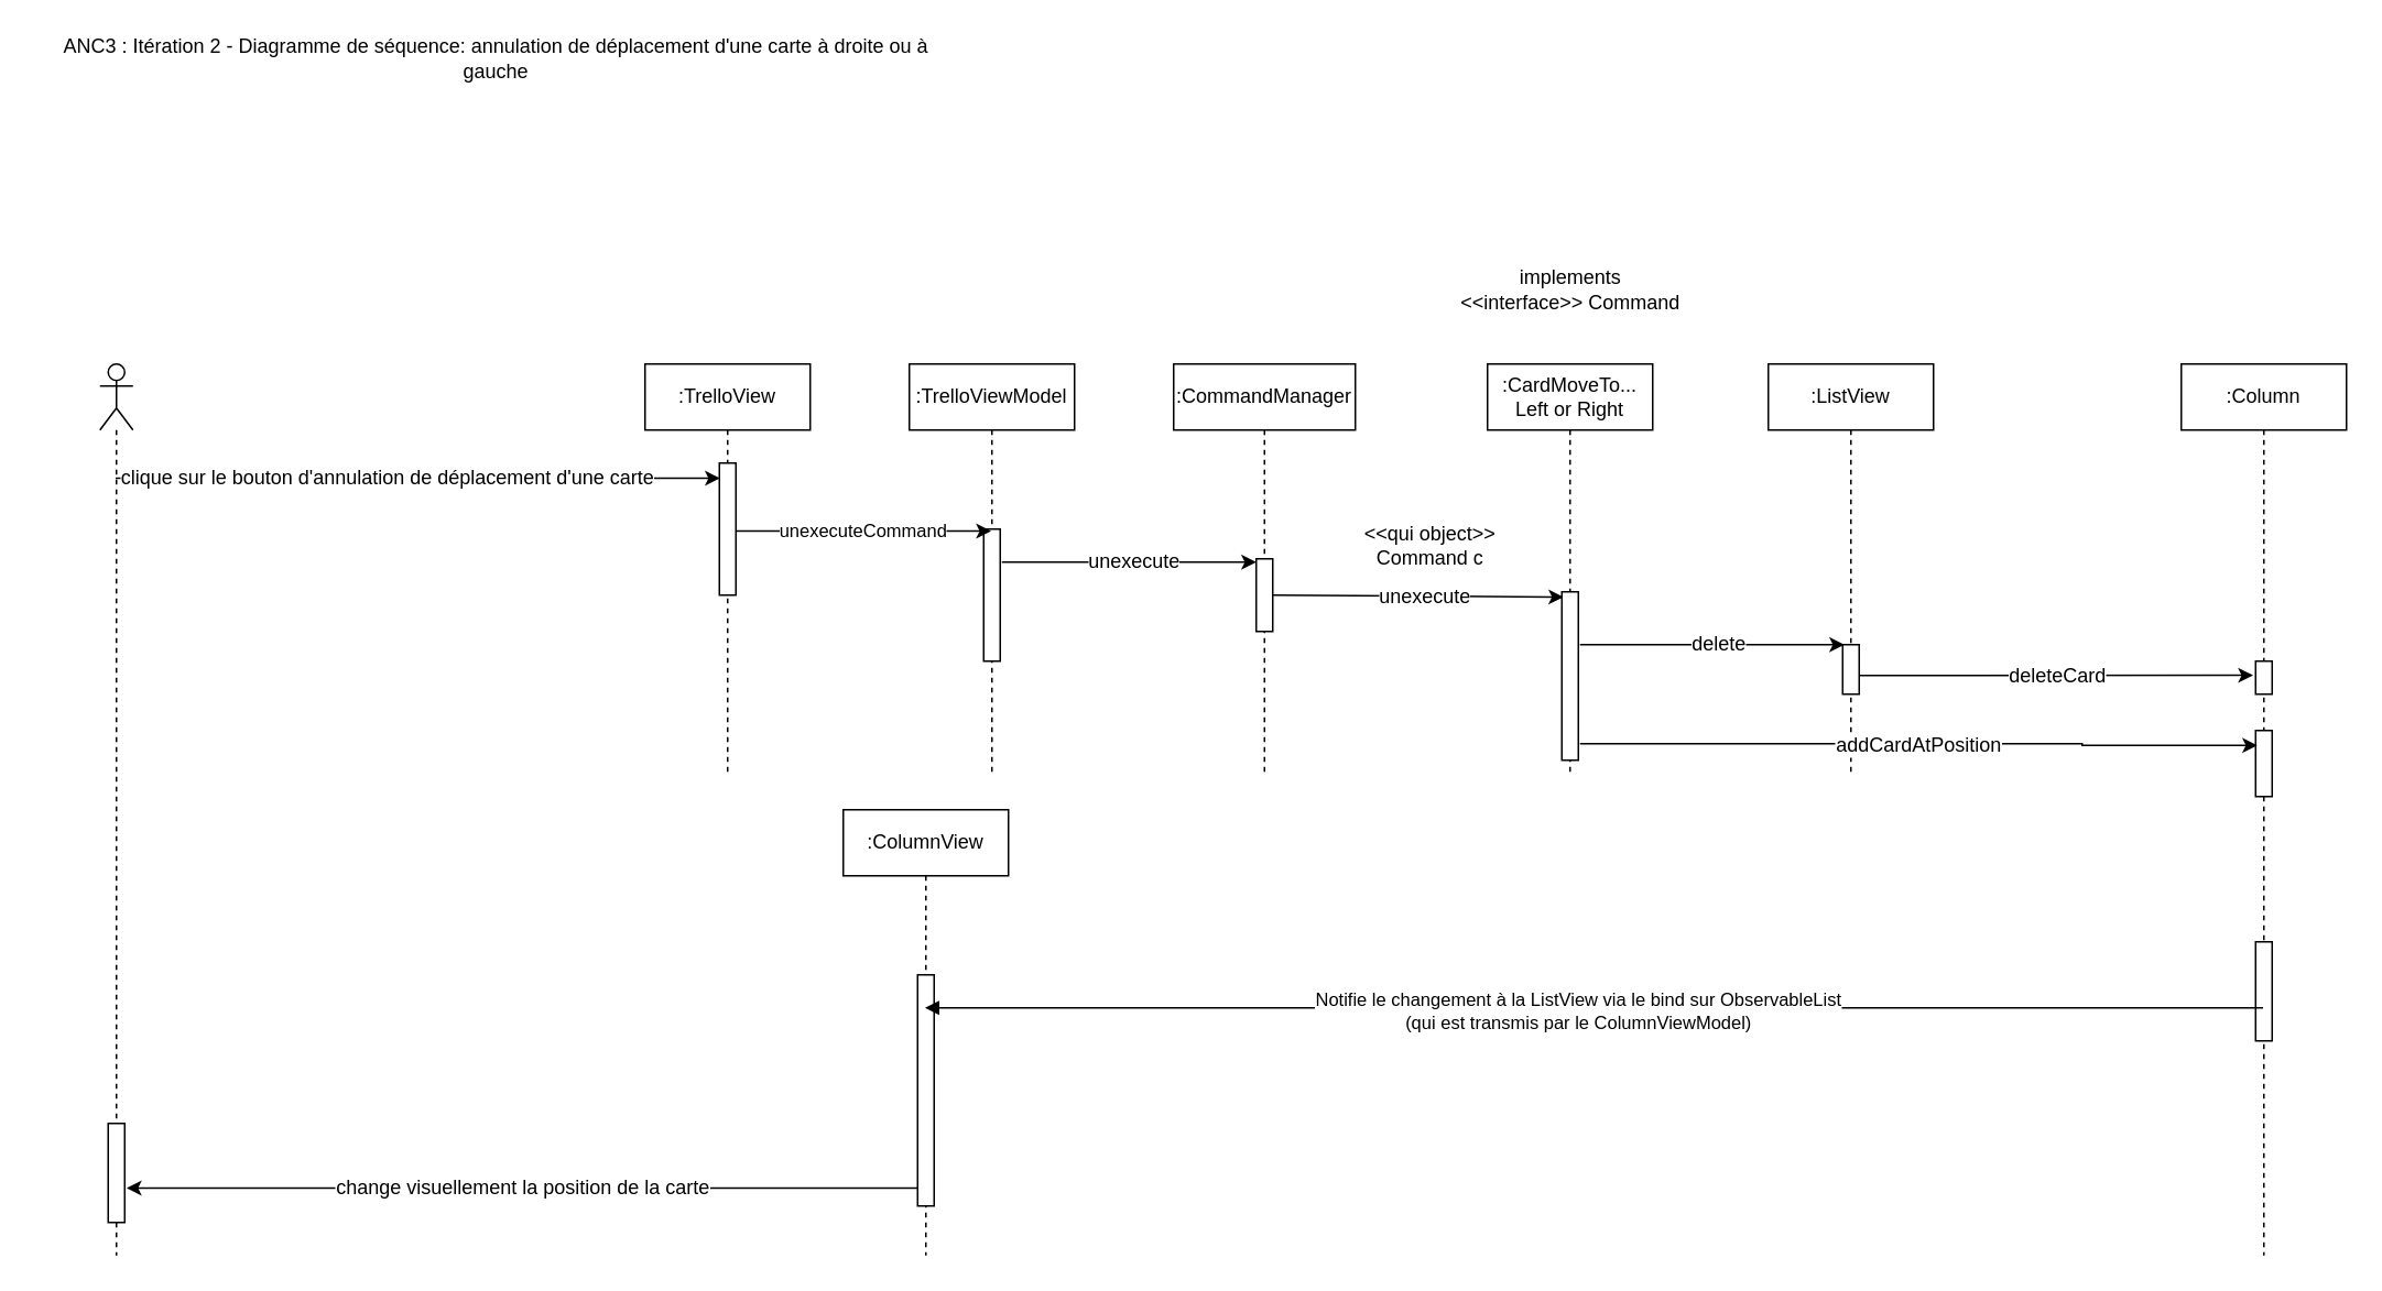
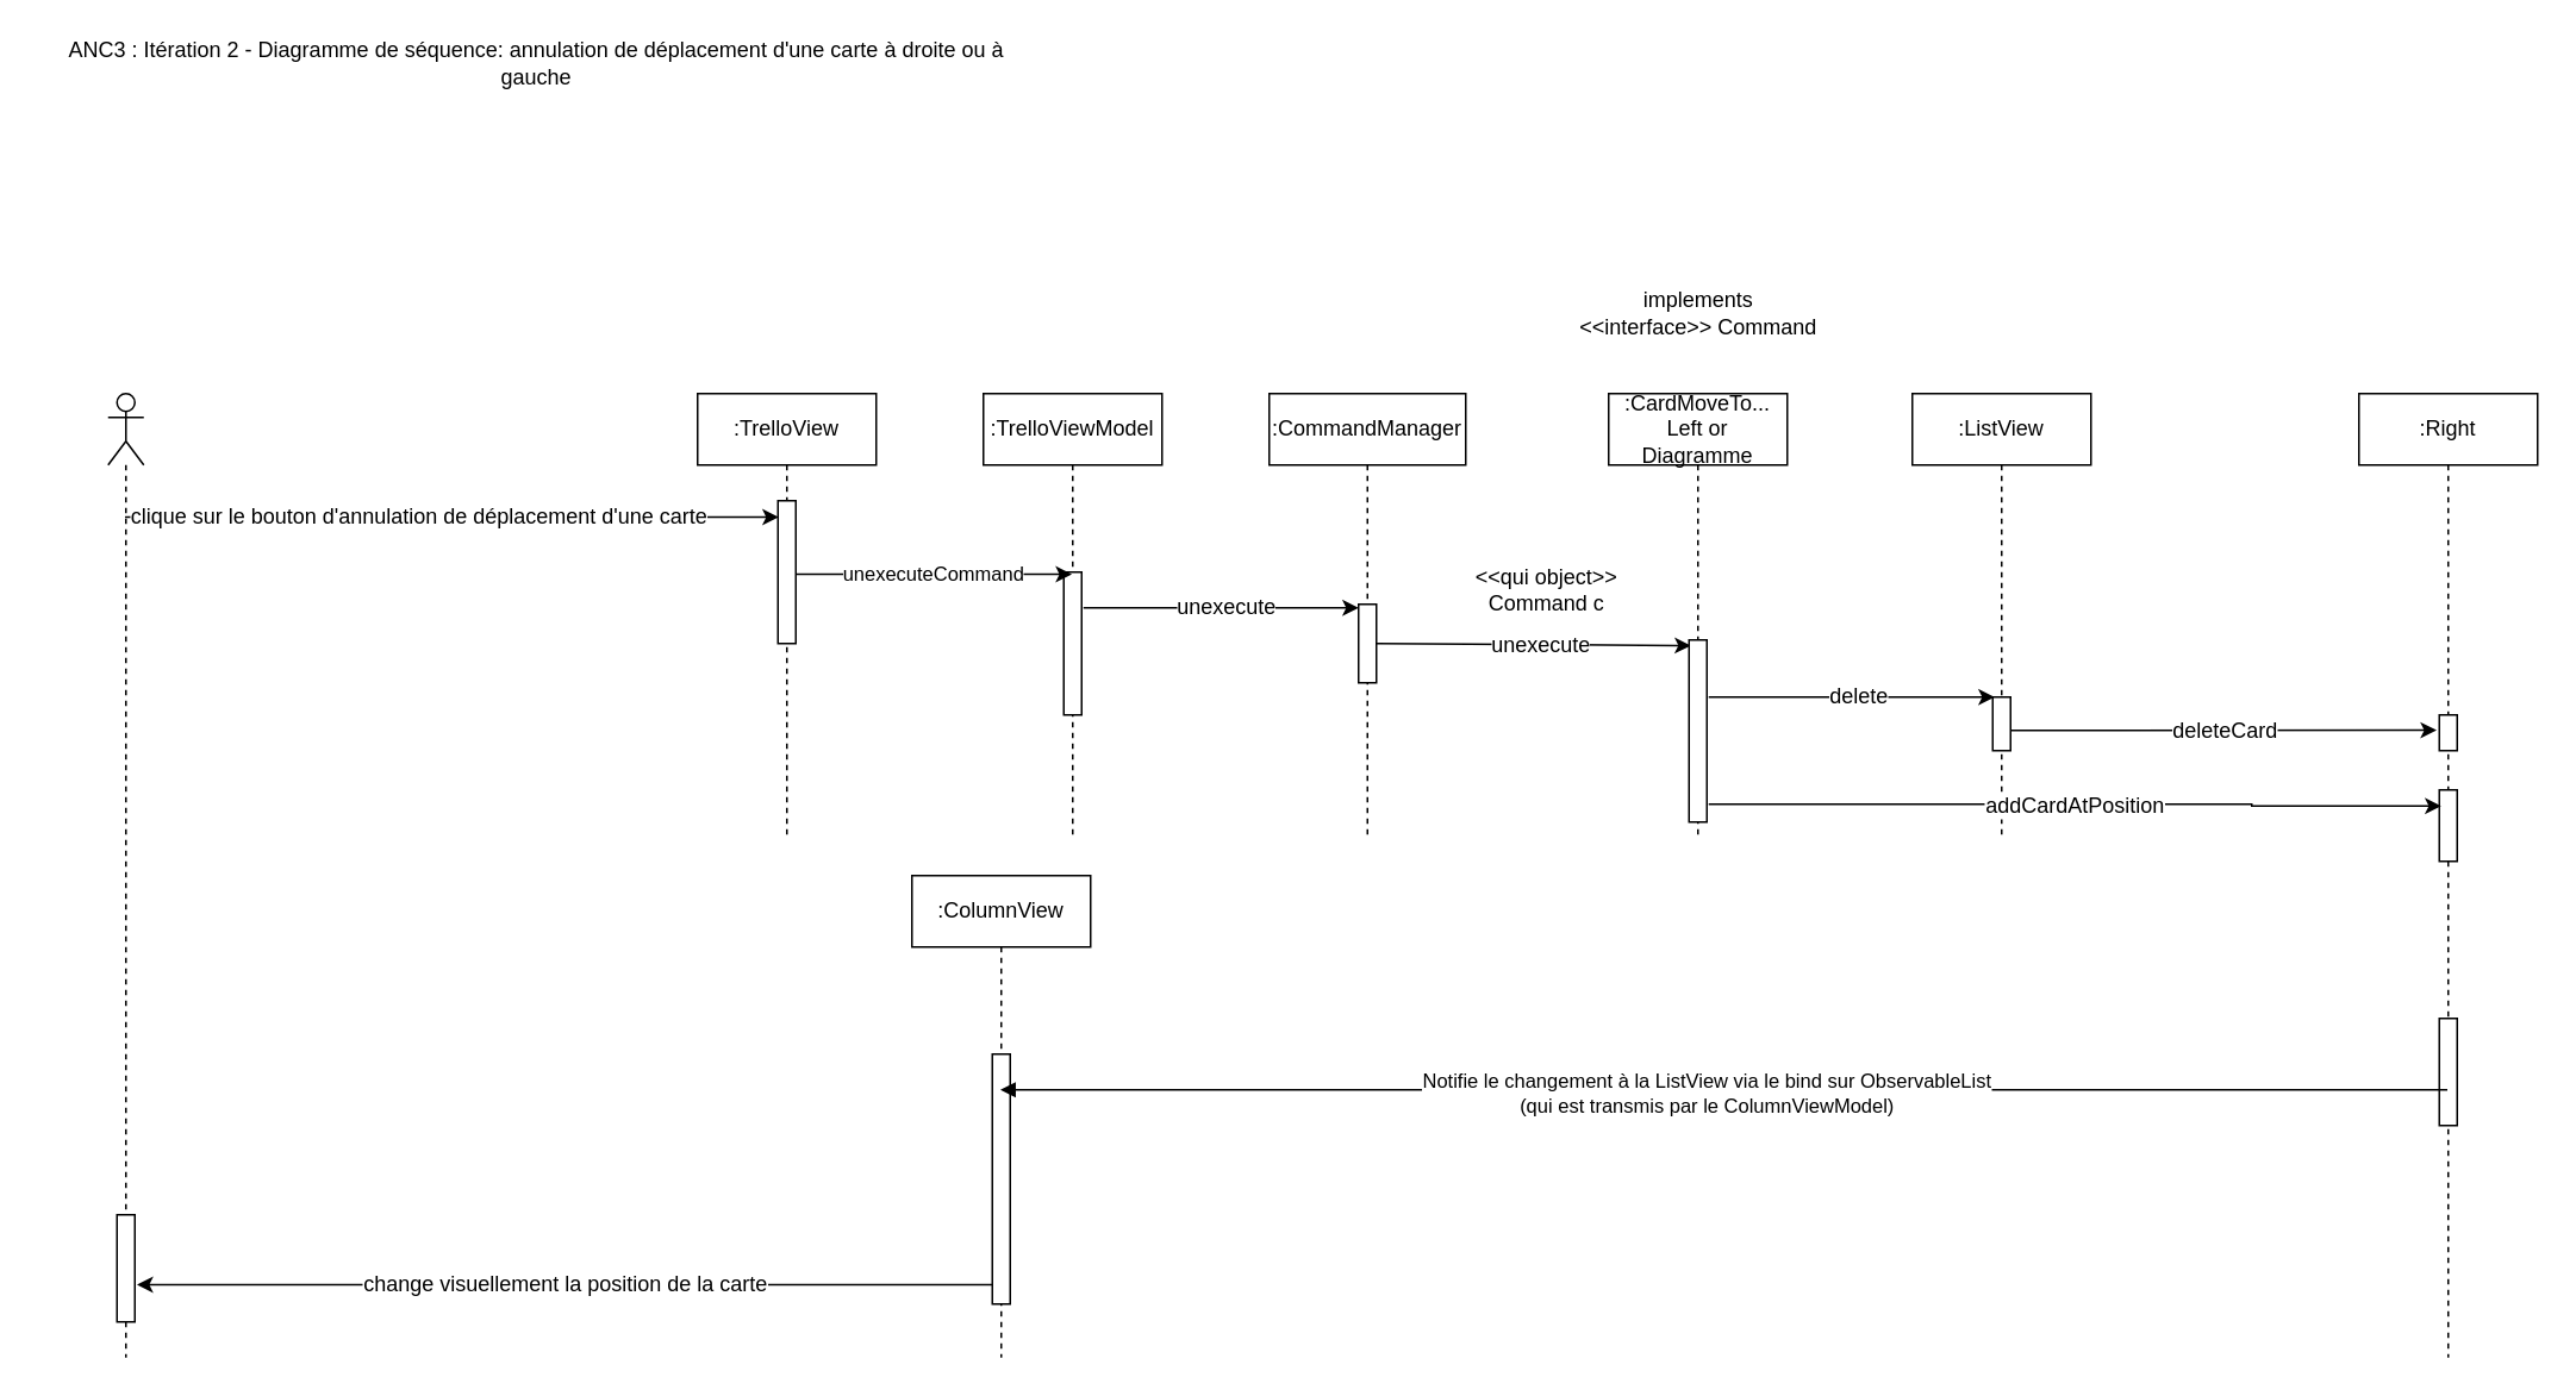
  <mxCell id="0" />
  <mxCell id="1" parent="0" />
  <mxCell id="2" value=":TrelloView" style="shape=umlLifeline;perimeter=lifelinePerimeter;whiteSpace=wrap;html=1;container=1;collapsible=0;recursiveResize=0;outlineConnect=0;" parent="1" vertex="1"><mxGeometry x="390" y="220" width="100" height="250" as="geometry" /></mxCell>
  <mxCell id="3" value="" style="html=1;points=[];perimeter=orthogonalPerimeter;fontSize=12;" parent="2" vertex="1"><mxGeometry x="45" y="60" width="10" height="80" as="geometry" /></mxCell>
  <mxCell id="4" style="edgeStyle=orthogonalEdgeStyle;rounded=0;orthogonalLoop=1;jettySize=auto;html=1;entryX=0.033;entryY=0.115;entryDx=0;entryDy=0;entryPerimeter=0;" parent="1" source="6" target="3" edge="1"><mxGeometry relative="1" as="geometry"><mxPoint x="430" y="290" as="targetPoint" /><Array as="points"><mxPoint x="330" y="290" /></Array></mxGeometry></mxCell>
  <mxCell id="5" value="clique sur le bouton d'annulation de déplacement d'une carte" style="edgeLabel;html=1;align=center;verticalAlign=middle;resizable=0;points=[];fontSize=12;" parent="4" vertex="1" connectable="0"><mxGeometry x="-0.109" y="1" relative="1" as="geometry"><mxPoint x="1" as="offset" /></mxGeometry></mxCell>
  <mxCell id="6" value="" style="shape=umlLifeline;participant=umlActor;perimeter=lifelinePerimeter;whiteSpace=wrap;html=1;container=1;collapsible=0;recursiveResize=0;verticalAlign=top;spacingTop=36;outlineConnect=0;" parent="1" vertex="1"><mxGeometry x="60" y="220" width="20" height="540" as="geometry" /></mxCell>
  <mxCell id="7" value="" style="html=1;points=[];perimeter=orthogonalPerimeter;fontSize=12;" parent="6" vertex="1"><mxGeometry x="5" y="460" width="10" height="60" as="geometry" /></mxCell>
  <mxCell id="8" value=":TrelloViewModel" style="shape=umlLifeline;perimeter=lifelinePerimeter;whiteSpace=wrap;html=1;container=1;collapsible=0;recursiveResize=0;outlineConnect=0;" parent="1" vertex="1"><mxGeometry x="550" y="220" width="100" height="250" as="geometry" /></mxCell>
  <mxCell id="9" value="" style="html=1;points=[];perimeter=orthogonalPerimeter;fontSize=12;" parent="8" vertex="1"><mxGeometry x="45" y="100" width="10" height="80" as="geometry" /></mxCell>
  <mxCell id="10" value=":CommandManager" style="shape=umlLifeline;perimeter=lifelinePerimeter;whiteSpace=wrap;html=1;container=1;collapsible=0;recursiveResize=0;outlineConnect=0;" parent="1" vertex="1"><mxGeometry x="710" y="220" width="110" height="250" as="geometry" /></mxCell>
  <mxCell id="11" value="" style="html=1;points=[];perimeter=orthogonalPerimeter;fontSize=12;" parent="10" vertex="1"><mxGeometry x="50" y="118" width="10" height="44" as="geometry" /></mxCell>
  <mxCell id="12" value="unexecuteCommand" style="edgeStyle=orthogonalEdgeStyle;rounded=0;orthogonalLoop=1;jettySize=auto;html=1;strokeWidth=1;" parent="1" target="8" edge="1"><mxGeometry relative="1" as="geometry"><mxPoint x="445" y="321.2" as="sourcePoint" /><mxPoint x="566.17" y="321.2" as="targetPoint" /><Array as="points"><mxPoint x="550" y="321" /><mxPoint x="550" y="321" /></Array></mxGeometry></mxCell>
- <mxCell id="13" value=":Column" style="shape=umlLifeline;perimeter=lifelinePerimeter;whiteSpace=wrap;html=1;container=1;collapsible=0;recursiveResize=0;outlineConnect=0;fontSize=12;" parent="1" vertex="1"><mxGeometry x="1320" y="220" width="100" height="540" as="geometry" /></mxCell>
+ <mxCell id="13" value=":Right" style="shape=umlLifeline;perimeter=lifelinePerimeter;whiteSpace=wrap;html=1;container=1;collapsible=0;recursiveResize=0;outlineConnect=0;fontSize=12;" parent="1" vertex="1"><mxGeometry x="1320" y="220" width="100" height="540" as="geometry" /></mxCell>
  <mxCell id="14" value="" style="html=1;points=[];perimeter=orthogonalPerimeter;fontSize=12;" parent="13" vertex="1"><mxGeometry x="45" y="180" width="10" height="20" as="geometry" /></mxCell>
  <mxCell id="15" value="" style="html=1;points=[];perimeter=orthogonalPerimeter;fontSize=12;" parent="13" vertex="1"><mxGeometry x="45" y="350" width="10" height="60" as="geometry" /></mxCell>
  <mxCell id="16" value="" style="html=1;points=[];perimeter=orthogonalPerimeter;fontSize=12;" parent="13" vertex="1"><mxGeometry x="45" y="222" width="10" height="40" as="geometry" /></mxCell>
  <mxCell id="17" value=":ColumnView" style="shape=umlLifeline;perimeter=lifelinePerimeter;whiteSpace=wrap;html=1;container=1;collapsible=0;recursiveResize=0;outlineConnect=0;fontSize=12;" parent="1" vertex="1"><mxGeometry x="510" y="490" width="100" height="270" as="geometry" /></mxCell>
  <mxCell id="18" value="" style="html=1;points=[];perimeter=orthogonalPerimeter;fontSize=12;" parent="17" vertex="1"><mxGeometry x="45" y="100" width="10" height="140" as="geometry" /></mxCell>
  <mxCell id="19" value="deleteCard" style="edgeStyle=orthogonalEdgeStyle;rounded=0;orthogonalLoop=1;jettySize=auto;html=1;entryX=-0.05;entryY=0.214;entryDx=0;entryDy=0;entryPerimeter=0;strokeWidth=1;fontSize=12;" parent="1" edge="1"><mxGeometry x="0.053" relative="1" as="geometry"><mxPoint as="offset" /><mxPoint x="1125" y="397" as="sourcePoint" /><mxPoint x="1363.5" y="408.56" as="targetPoint" /><Array as="points"><mxPoint x="1125" y="409" /></Array></mxGeometry></mxCell>
  <mxCell id="20" value="change visuellement la position de la carte" style="edgeStyle=orthogonalEdgeStyle;rounded=0;orthogonalLoop=1;jettySize=auto;html=1;strokeWidth=1;fontSize=12;entryX=1.117;entryY=0.653;entryDx=0;entryDy=0;entryPerimeter=0;" parent="1" source="18" target="7" edge="1"><mxGeometry relative="1" as="geometry"><mxPoint x="170" y="720" as="targetPoint" /><Array as="points"><mxPoint x="500" y="720" /></Array></mxGeometry></mxCell>
  <mxCell id="21" value="" style="html=1;verticalAlign=bottom;labelBackgroundColor=none;endArrow=block;endFill=1;" parent="1" source="13" target="17" edge="1"><mxGeometry width="160" relative="1" as="geometry"><mxPoint x="910" y="670" as="sourcePoint" /><mxPoint x="799.667" y="610" as="targetPoint" /><Array as="points"><mxPoint x="890" y="610" /></Array></mxGeometry></mxCell>
  <mxCell id="22" value="Notifie le changement à la ListView via le bind sur ObservableList &lt;br&gt;(qui est transmis par le ColumnViewModel)" style="edgeLabel;html=1;align=center;verticalAlign=middle;resizable=0;points=[];" parent="21" vertex="1" connectable="0"><mxGeometry x="0.024" y="1" relative="1" as="geometry"><mxPoint as="offset" /></mxGeometry></mxCell>
  <mxCell id="23" value="ANC3 : Itération 2 - Diagramme de séquence: annulation de déplacement d'une carte à droite ou à gauche" style="text;html=1;strokeColor=none;fillColor=none;align=center;verticalAlign=middle;whiteSpace=wrap;rounded=0;" parent="1" vertex="1"><mxGeometry x="20" y="20" width="560" height="30" as="geometry" /></mxCell>
  <mxCell id="24" value="unexecute" style="edgeStyle=orthogonalEdgeStyle;rounded=0;orthogonalLoop=1;jettySize=auto;html=1;strokeWidth=1;fontSize=12;entryX=0.1;entryY=0.031;entryDx=0;entryDy=0;entryPerimeter=0;" parent="1" target="32" edge="1"><mxGeometry x="0.053" relative="1" as="geometry"><mxPoint as="offset" /><mxPoint x="770" y="360" as="sourcePoint" /><mxPoint x="840" y="360" as="targetPoint" /></mxGeometry></mxCell>
  <mxCell id="25" value=":ListView" style="shape=umlLifeline;perimeter=lifelinePerimeter;whiteSpace=wrap;html=1;container=1;collapsible=0;recursiveResize=0;outlineConnect=0;" parent="1" vertex="1"><mxGeometry x="1070" y="220" width="100" height="250" as="geometry" /></mxCell>
  <mxCell id="26" value="" style="html=1;points=[];perimeter=orthogonalPerimeter;fontSize=12;" parent="25" vertex="1"><mxGeometry x="45" y="170" width="10" height="30" as="geometry" /></mxCell>
  <mxCell id="27" value="unexecute" style="edgeStyle=orthogonalEdgeStyle;rounded=0;orthogonalLoop=1;jettySize=auto;html=1;strokeWidth=1;fontSize=12;exitX=1.1;exitY=0.25;exitDx=0;exitDy=0;exitPerimeter=0;" parent="1" source="9" edge="1"><mxGeometry x="0.053" relative="1" as="geometry"><mxPoint as="offset" /><mxPoint x="608" y="340.02" as="sourcePoint" /><mxPoint x="760" y="340" as="targetPoint" /></mxGeometry></mxCell>
  <mxCell id="28" value="delete" style="edgeStyle=orthogonalEdgeStyle;rounded=0;orthogonalLoop=1;jettySize=auto;html=1;strokeWidth=1;fontSize=12;" parent="1" edge="1"><mxGeometry x="0.053" relative="1" as="geometry"><mxPoint as="offset" /><mxPoint x="956" y="390" as="sourcePoint" /><mxPoint x="1116" y="390" as="targetPoint" /></mxGeometry></mxCell>
  <mxCell id="29" value="&lt;div&gt;&amp;lt;&amp;lt;qui object&amp;gt;&amp;gt; &lt;br&gt;&lt;/div&gt;&lt;div&gt;Command c&lt;br&gt;&lt;/div&gt;" style="text;html=1;align=center;verticalAlign=middle;resizable=0;points=[];autosize=1;" vertex="1" parent="1"><mxGeometry x="810" y="315" width="110" height="30" as="geometry" /></mxCell>
  <mxCell id="30" value="&lt;div&gt;implements &lt;br&gt;&lt;/div&gt;&lt;div&gt;&amp;lt;&amp;lt;interface&amp;gt;&amp;gt; Command&lt;/div&gt;" style="text;html=1;align=center;verticalAlign=middle;resizable=0;points=[];autosize=1;" vertex="1" parent="1"><mxGeometry x="875" y="160" width="150" height="30" as="geometry" /></mxCell>
- <mxCell id="31" value="&lt;div&gt;:CardMoveTo...&lt;/div&gt;&lt;div&gt;Left or Right&lt;br&gt;&lt;/div&gt;" style="shape=umlLifeline;perimeter=lifelinePerimeter;whiteSpace=wrap;html=1;container=1;collapsible=0;recursiveResize=0;outlineConnect=0;" parent="1" vertex="1"><mxGeometry x="900" y="220" width="100" height="250" as="geometry" /></mxCell>
+ <mxCell id="31" value="&lt;div&gt;:CardMoveTo...&lt;/div&gt;&lt;div&gt;Left or Diagramme&lt;br&gt;&lt;/div&gt;" style="shape=umlLifeline;perimeter=lifelinePerimeter;whiteSpace=wrap;html=1;container=1;collapsible=0;recursiveResize=0;outlineConnect=0;" parent="1" vertex="1"><mxGeometry x="900" y="220" width="100" height="250" as="geometry" /></mxCell>
  <mxCell id="32" value="" style="html=1;points=[];perimeter=orthogonalPerimeter;fontSize=12;" parent="31" vertex="1"><mxGeometry x="45" y="138" width="10" height="102" as="geometry" /></mxCell>
  <mxCell id="33" value="addCardAtPosition" style="edgeStyle=orthogonalEdgeStyle;rounded=0;orthogonalLoop=1;jettySize=auto;html=1;strokeWidth=1;fontSize=12;entryX=0.1;entryY=0.225;entryDx=0;entryDy=0;entryPerimeter=0;" parent="1" target="16" edge="1"><mxGeometry x="900" y="-80" as="geometry"><mxPoint as="offset" /><mxPoint x="956" y="450" as="sourcePoint" /><mxPoint x="1360" y="450" as="targetPoint" /><Array as="points"><mxPoint x="1260" y="450" /><mxPoint x="1260" y="451" /></Array></mxGeometry></mxCell>
